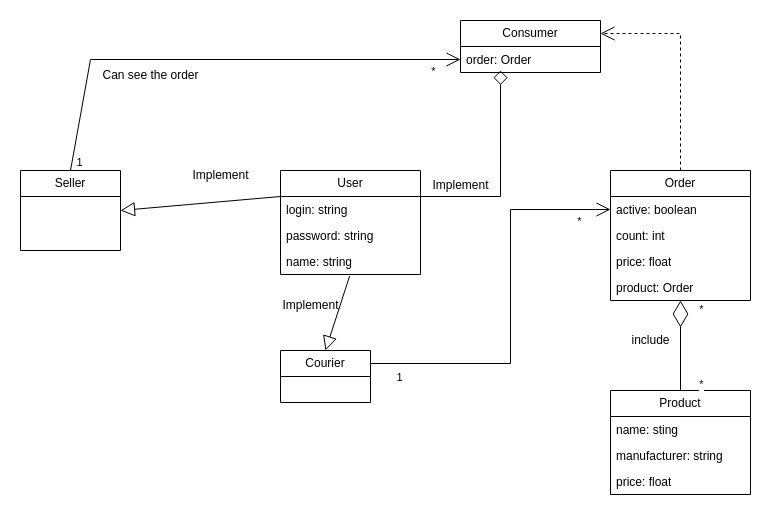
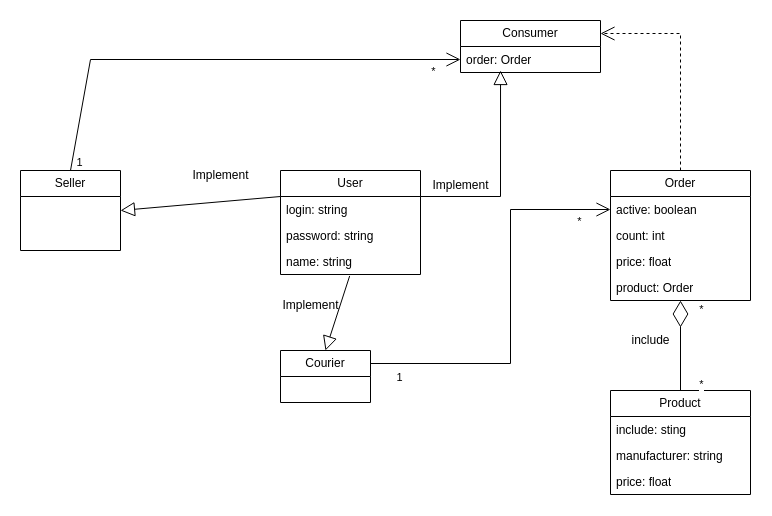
  <mxCell id="0" />
  <mxCell id="1" parent="0" />
  <mxCell id="2" value="User" style="swimlane;fontStyle=0;childLayout=stackLayout;horizontal=1;startSize=26;fillColor=none;horizontalStack=0;resizeParent=1;resizeParentMax=0;resizeLast=0;collapsible=1;marginBottom=0;whiteSpace=wrap;html=1;swimlaneLine=1;" vertex="1" parent="1"><mxGeometry x="280" y="170" width="140" height="104" as="geometry" /></mxCell>
  <mxCell id="3" value="login: string" style="text;strokeColor=none;fillColor=none;align=left;verticalAlign=top;spacingLeft=4;spacingRight=4;overflow=hidden;rotatable=0;points=[[0,0.5],[1,0.5]];portConstraint=eastwest;whiteSpace=wrap;html=1;" vertex="1" parent="2"><mxGeometry y="26" width="140" height="26" as="geometry" /></mxCell>
  <mxCell id="4" value="password: string&lt;br&gt;" style="text;strokeColor=none;fillColor=none;align=left;verticalAlign=top;spacingLeft=4;spacingRight=4;overflow=hidden;rotatable=0;points=[[0,0.5],[1,0.5]];portConstraint=eastwest;whiteSpace=wrap;html=1;" vertex="1" parent="2"><mxGeometry y="52" width="140" height="26" as="geometry" /></mxCell>
  <mxCell id="5" value="name: string&lt;br&gt;" style="text;strokeColor=none;fillColor=none;align=left;verticalAlign=top;spacingLeft=4;spacingRight=4;overflow=hidden;rotatable=0;points=[[0,0.5],[1,0.5]];portConstraint=eastwest;whiteSpace=wrap;html=1;" vertex="1" parent="2"><mxGeometry y="78" width="140" height="26" as="geometry" /></mxCell>
  <mxCell id="6" value="Consumer" style="swimlane;fontStyle=0;childLayout=stackLayout;horizontal=1;startSize=26;fillColor=none;horizontalStack=0;resizeParent=1;resizeParentMax=0;resizeLast=0;collapsible=1;marginBottom=0;whiteSpace=wrap;html=1;" vertex="1" parent="1"><mxGeometry x="460" y="20" width="140" height="52" as="geometry" /></mxCell>
  <mxCell id="7" value="order: Order" style="text;strokeColor=none;fillColor=none;align=left;verticalAlign=top;spacingLeft=4;spacingRight=4;overflow=hidden;rotatable=0;points=[[0,0.5],[1,0.5]];portConstraint=eastwest;whiteSpace=wrap;html=1;" vertex="1" parent="6"><mxGeometry y="26" width="140" height="26" as="geometry" /></mxCell>
  <mxCell id="8" value="Order" style="swimlane;fontStyle=0;childLayout=stackLayout;horizontal=1;startSize=26;fillColor=none;horizontalStack=0;resizeParent=1;resizeParentMax=0;resizeLast=0;collapsible=1;marginBottom=0;whiteSpace=wrap;html=1;" vertex="1" parent="1"><mxGeometry x="610" y="170" width="140" height="130" as="geometry" /></mxCell>
  <mxCell id="9" value="active: boolean" style="text;strokeColor=none;fillColor=none;align=left;verticalAlign=top;spacingLeft=4;spacingRight=4;overflow=hidden;rotatable=0;points=[[0,0.5],[1,0.5]];portConstraint=eastwest;whiteSpace=wrap;html=1;" vertex="1" parent="8"><mxGeometry y="26" width="140" height="26" as="geometry" /></mxCell>
  <mxCell id="10" value="count: int" style="text;strokeColor=none;fillColor=none;align=left;verticalAlign=top;spacingLeft=4;spacingRight=4;overflow=hidden;rotatable=0;points=[[0,0.5],[1,0.5]];portConstraint=eastwest;whiteSpace=wrap;html=1;" vertex="1" parent="8"><mxGeometry y="52" width="140" height="26" as="geometry" /></mxCell>
  <mxCell id="11" value="price: float&lt;br&gt;" style="text;strokeColor=none;fillColor=none;align=left;verticalAlign=top;spacingLeft=4;spacingRight=4;overflow=hidden;rotatable=0;points=[[0,0.5],[1,0.5]];portConstraint=eastwest;whiteSpace=wrap;html=1;" vertex="1" parent="8"><mxGeometry y="78" width="140" height="26" as="geometry" /></mxCell>
  <mxCell id="12" value="product: Order" style="text;strokeColor=none;fillColor=none;align=left;verticalAlign=top;spacingLeft=4;spacingRight=4;overflow=hidden;rotatable=0;points=[[0,0.5],[1,0.5]];portConstraint=eastwest;whiteSpace=wrap;html=1;" vertex="1" parent="8"><mxGeometry y="104" width="140" height="26" as="geometry" /></mxCell>
  <mxCell id="13" value="" style="endArrow=open;endSize=12;dashed=1;html=1;rounded=0;exitX=0.5;exitY=0;exitDx=0;exitDy=0;entryX=1;entryY=0.25;entryDx=0;entryDy=0;align=center;" edge="1" parent="1" source="8" target="6"><mxGeometry x="-0.539" width="160" relative="1" as="geometry"><mxPoint x="280" y="230" as="sourcePoint" /><mxPoint x="440" y="230" as="targetPoint" /><Array as="points"><mxPoint x="680" y="33" /></Array><mxPoint as="offset" /></mxGeometry></mxCell>
  <mxCell id="14" value="Product" style="swimlane;fontStyle=0;childLayout=stackLayout;horizontal=1;startSize=26;fillColor=none;horizontalStack=0;resizeParent=1;resizeParentMax=0;resizeLast=0;collapsible=1;marginBottom=0;whiteSpace=wrap;html=1;" vertex="1" parent="1"><mxGeometry x="610" y="390" width="140" height="104" as="geometry" /></mxCell>
- <mxCell id="15" value="name: sting" style="text;strokeColor=none;fillColor=none;align=left;verticalAlign=top;spacingLeft=4;spacingRight=4;overflow=hidden;rotatable=0;points=[[0,0.5],[1,0.5]];portConstraint=eastwest;whiteSpace=wrap;html=1;" vertex="1" parent="14"><mxGeometry y="26" width="140" height="26" as="geometry" /></mxCell>
+ <mxCell id="15" value="include: sting" style="text;strokeColor=none;fillColor=none;align=left;verticalAlign=top;spacingLeft=4;spacingRight=4;overflow=hidden;rotatable=0;points=[[0,0.5],[1,0.5]];portConstraint=eastwest;whiteSpace=wrap;html=1;" vertex="1" parent="14"><mxGeometry y="26" width="140" height="26" as="geometry" /></mxCell>
  <mxCell id="16" value="manufacturer: string" style="text;strokeColor=none;fillColor=none;align=left;verticalAlign=top;spacingLeft=4;spacingRight=4;overflow=hidden;rotatable=0;points=[[0,0.5],[1,0.5]];portConstraint=eastwest;whiteSpace=wrap;html=1;" vertex="1" parent="14"><mxGeometry y="52" width="140" height="26" as="geometry" /></mxCell>
  <mxCell id="17" value="price: float" style="text;strokeColor=none;fillColor=none;align=left;verticalAlign=top;spacingLeft=4;spacingRight=4;overflow=hidden;rotatable=0;points=[[0,0.5],[1,0.5]];portConstraint=eastwest;whiteSpace=wrap;html=1;" vertex="1" parent="14"><mxGeometry y="78" width="140" height="26" as="geometry" /></mxCell>
  <mxCell id="18" value="" style="endArrow=diamondThin;endFill=0;endSize=24;html=1;rounded=0;exitX=0.5;exitY=0;exitDx=0;exitDy=0;" edge="1" parent="1" source="14" target="12"><mxGeometry width="160" relative="1" as="geometry"><mxPoint x="280" y="230" as="sourcePoint" /><mxPoint x="440" y="230" as="targetPoint" /></mxGeometry></mxCell>
  <mxCell id="19" value="*" style="edgeLabel;html=1;align=center;verticalAlign=middle;resizable=0;points=[];" vertex="1" connectable="0" parent="18"><mxGeometry x="-0.736" y="2" relative="1" as="geometry"><mxPoint x="22" y="5" as="offset" /></mxGeometry></mxCell>
  <mxCell id="20" value="*" style="edgeLabel;html=1;align=center;verticalAlign=middle;resizable=0;points=[];" vertex="1" connectable="0" parent="18"><mxGeometry x="0.413" relative="1" as="geometry"><mxPoint x="20" y="-18" as="offset" /></mxGeometry></mxCell>
  <mxCell id="21" value="Seller" style="swimlane;fontStyle=0;childLayout=stackLayout;horizontal=1;startSize=26;fillColor=none;horizontalStack=0;resizeParent=1;resizeParentMax=0;resizeLast=0;collapsible=1;marginBottom=0;whiteSpace=wrap;html=1;" vertex="1" parent="1"><mxGeometry x="20" y="170" width="100" height="80" as="geometry" /></mxCell>
- <mxCell id="22" value="" style="endArrow=diamond;endFill=0;endSize=12;html=1;rounded=0;exitX=1;exitY=0.25;exitDx=0;exitDy=0;entryX=0.286;entryY=0.923;entryDx=0;entryDy=0;entryPerimeter=0;" edge="1" parent="1" source="2" target="7"><mxGeometry width="160" relative="1" as="geometry"><mxPoint x="280" y="230" as="sourcePoint" /><mxPoint x="440" y="230" as="targetPoint" /><Array as="points"><mxPoint x="500" y="196" /></Array></mxGeometry></mxCell>
+ <mxCell id="22" value="" style="endArrow=block;endFill=0;endSize=12;html=1;rounded=0;exitX=1;exitY=0.25;exitDx=0;exitDy=0;entryX=0.286;entryY=0.923;entryDx=0;entryDy=0;entryPerimeter=0;" edge="1" parent="1" source="2" target="7"><mxGeometry width="160" relative="1" as="geometry"><mxPoint x="280" y="230" as="sourcePoint" /><mxPoint x="440" y="230" as="targetPoint" /><Array as="points"><mxPoint x="500" y="196" /></Array></mxGeometry></mxCell>
  <mxCell id="23" value="" style="endArrow=block;endFill=0;endSize=12;html=1;rounded=0;exitX=0;exitY=0.25;exitDx=0;exitDy=0;entryX=1;entryY=0.5;entryDx=0;entryDy=0;" edge="1" parent="1" source="2" target="21"><mxGeometry width="160" relative="1" as="geometry"><mxPoint x="270" y="140" as="sourcePoint" /><mxPoint x="430" y="140" as="targetPoint" /></mxGeometry></mxCell>
  <mxCell id="24" value="include" style="text;html=1;align=center;verticalAlign=middle;resizable=0;points=[];autosize=1;strokeColor=none;fillColor=none;" vertex="1" parent="1"><mxGeometry x="620" y="325" width="60" height="30" as="geometry" /></mxCell>
  <mxCell id="25" value="Implement" style="text;html=1;align=center;verticalAlign=middle;resizable=0;points=[];autosize=1;strokeColor=none;fillColor=none;" vertex="1" parent="1"><mxGeometry x="420" y="170" width="80" height="30" as="geometry" /></mxCell>
  <mxCell id="26" value="Implement" style="text;html=1;align=center;verticalAlign=middle;resizable=0;points=[];autosize=1;strokeColor=none;fillColor=none;" vertex="1" parent="1"><mxGeometry x="180" y="160" width="80" height="30" as="geometry" /></mxCell>
  <mxCell id="27" value="Courier" style="swimlane;fontStyle=0;childLayout=stackLayout;horizontal=1;startSize=26;fillColor=none;horizontalStack=0;resizeParent=1;resizeParentMax=0;resizeLast=0;collapsible=1;marginBottom=0;whiteSpace=wrap;html=1;" vertex="1" parent="1"><mxGeometry x="280" y="350" width="90" height="52" as="geometry" /></mxCell>
  <mxCell id="28" value="" style="endArrow=block;endFill=0;endSize=12;html=1;rounded=0;exitX=0.494;exitY=1.055;exitDx=0;exitDy=0;entryX=0.5;entryY=0;entryDx=0;entryDy=0;exitPerimeter=0;" edge="1" parent="1" source="5" target="27"><mxGeometry width="160" relative="1" as="geometry"><mxPoint x="290" y="206" as="sourcePoint" /><mxPoint x="170" y="206" as="targetPoint" /></mxGeometry></mxCell>
  <mxCell id="29" value="Implement" style="text;html=1;align=center;verticalAlign=middle;resizable=0;points=[];autosize=1;strokeColor=none;fillColor=none;" vertex="1" parent="1"><mxGeometry x="270" y="290" width="80" height="30" as="geometry" /></mxCell>
  <mxCell id="30" value="" style="endArrow=open;endFill=1;endSize=12;html=1;rounded=0;exitX=1;exitY=0.25;exitDx=0;exitDy=0;entryX=0;entryY=0.5;entryDx=0;entryDy=0;" edge="1" parent="1" source="27" target="9"><mxGeometry width="160" relative="1" as="geometry"><mxPoint x="270" y="370" as="sourcePoint" /><mxPoint x="430" y="370" as="targetPoint" /><Array as="points"><mxPoint x="510" y="363" /><mxPoint x="510" y="209" /></Array></mxGeometry></mxCell>
  <mxCell id="31" value="1" style="edgeLabel;html=1;align=center;verticalAlign=middle;resizable=0;points=[];" vertex="1" connectable="0" parent="30"><mxGeometry x="-0.857" y="-2" relative="1" as="geometry"><mxPoint y="11" as="offset" /></mxGeometry></mxCell>
  <mxCell id="32" value="*" style="edgeLabel;html=1;align=center;verticalAlign=middle;resizable=0;points=[];" vertex="1" connectable="0" parent="30"><mxGeometry x="0.84" y="-1" relative="1" as="geometry"><mxPoint y="10" as="offset" /></mxGeometry></mxCell>
- <mxCell id="33" value="Can see the order" style="text;html=1;align=center;verticalAlign=middle;resizable=0;points=[];autosize=1;strokeColor=none;fillColor=none;" vertex="1" parent="1"><mxGeometry x="90" y="60" width="120" height="30" as="geometry" /></mxCell>
  <mxCell id="34" value="" style="endArrow=open;endFill=1;endSize=12;html=1;rounded=0;exitX=0.5;exitY=0;exitDx=0;exitDy=0;entryX=0;entryY=0.5;entryDx=0;entryDy=0;" edge="1" parent="1" source="21" target="7"><mxGeometry width="160" relative="1" as="geometry"><mxPoint x="320" y="220" as="sourcePoint" /><mxPoint x="480" y="220" as="targetPoint" /><Array as="points"><mxPoint x="90" y="59" /></Array></mxGeometry></mxCell>
  <mxCell id="35" value="1" style="edgeLabel;html=1;align=center;verticalAlign=middle;resizable=0;points=[];" vertex="1" connectable="0" parent="34"><mxGeometry x="-0.863" y="-3" relative="1" as="geometry"><mxPoint y="23" as="offset" /></mxGeometry></mxCell>
  <mxCell id="36" value="*" style="edgeLabel;html=1;align=center;verticalAlign=middle;resizable=0;points=[];" vertex="1" connectable="0" parent="34"><mxGeometry x="0.886" y="1" relative="1" as="geometry"><mxPoint y="12" as="offset" /></mxGeometry></mxCell>
